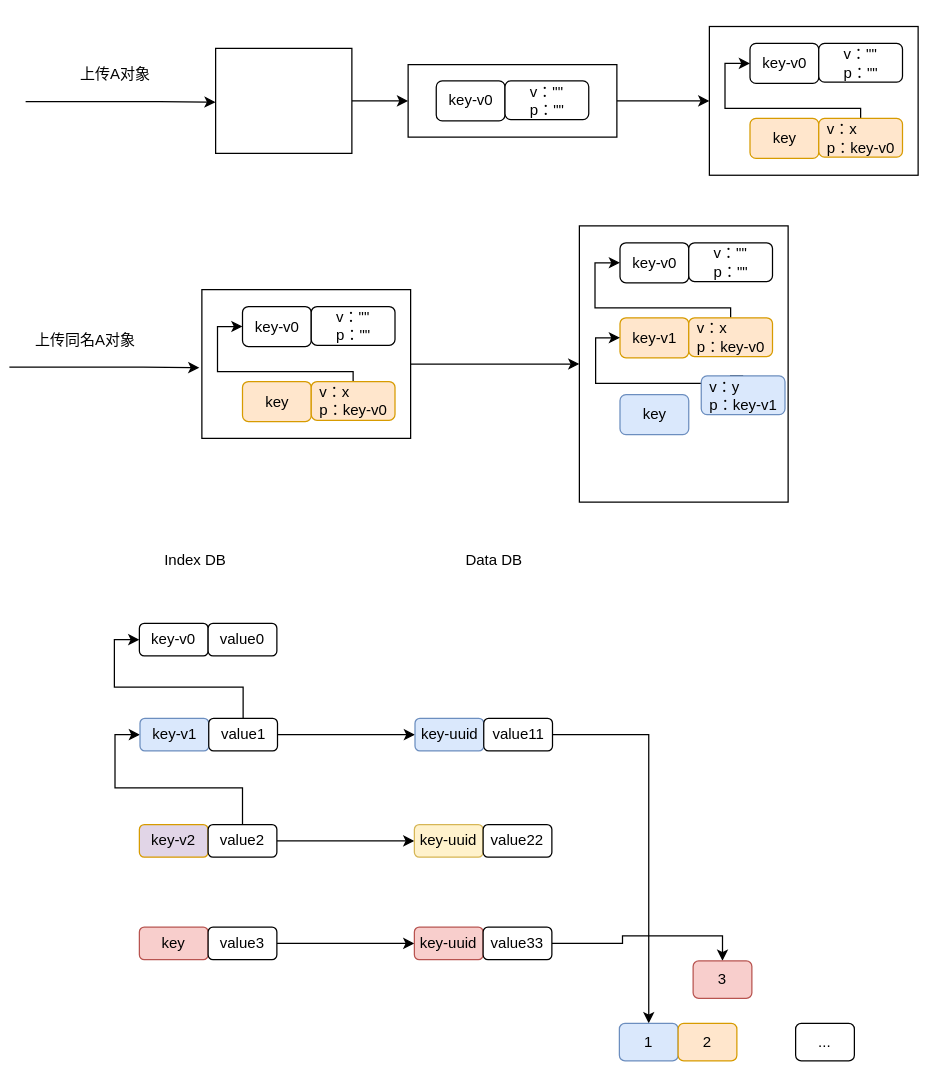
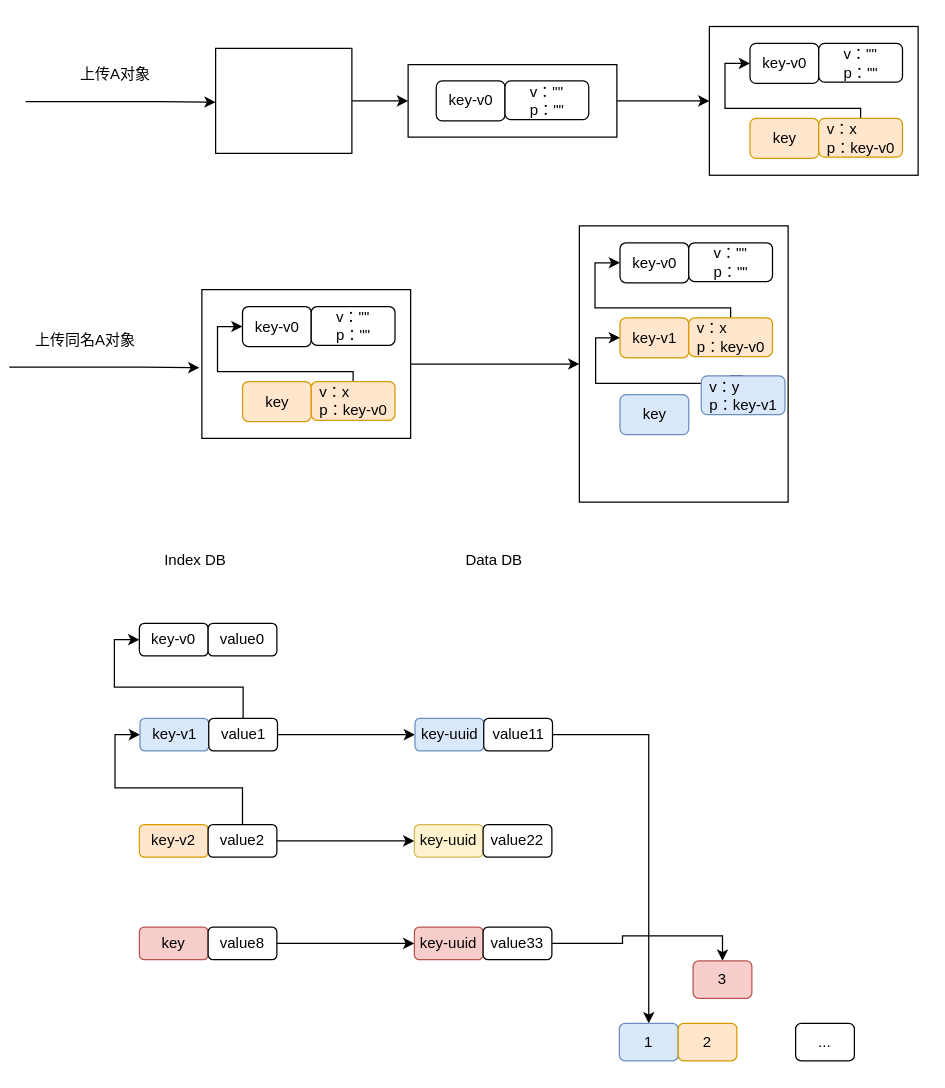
  <mxCell id="0" />
  <mxCell id="1" parent="0" />
  <mxCell id="2" value="" style="edgeStyle=orthogonalEdgeStyle;rounded=0;orthogonalLoop=1;jettySize=auto;html=1;fontColor=#000000;" parent="1" source="3" target="38" edge="1"><mxGeometry relative="1" as="geometry" /></mxCell>
  <mxCell id="3" value="" style="rounded=0;whiteSpace=wrap;html=1;fontColor=#000000;" parent="1" vertex="1"><mxGeometry x="165" y="38" width="109" height="84" as="geometry" /></mxCell>
  <mxCell id="4" value="&lt;font color=&quot;#000000&quot;&gt;key&lt;/font&gt;" style="rounded=1;whiteSpace=wrap;html=1;fillColor=#f8cecc;strokeColor=#b85450;" parent="1" vertex="1"><mxGeometry x="104" y="741" width="55" height="26" as="geometry" /></mxCell>
  <mxCell id="5" value="" style="edgeStyle=orthogonalEdgeStyle;rounded=0;orthogonalLoop=1;jettySize=auto;html=1;fontColor=#000000;" parent="1" source="6" target="15" edge="1"><mxGeometry relative="1" as="geometry" /></mxCell>
- <mxCell id="6" value="&lt;font color=&quot;#000000&quot;&gt;value3&lt;/font&gt;" style="rounded=1;whiteSpace=wrap;html=1;fontColor=#FF0000;" parent="1" vertex="1"><mxGeometry x="159" y="741" width="55" height="26" as="geometry" /></mxCell>
- <mxCell id="7" value="&lt;font color=&quot;#000000&quot;&gt;key-v2&lt;/font&gt;" style="rounded=1;whiteSpace=wrap;html=1;fillColor=#e1d5e7;strokeColor=#d79b00;" parent="1" vertex="1"><mxGeometry x="104" y="659" width="55" height="26" as="geometry" /></mxCell>
+ <mxCell id="6" value="&lt;font color=&quot;#000000&quot;&gt;value8&lt;/font&gt;" style="rounded=1;whiteSpace=wrap;html=1;fontColor=#FF0000;" parent="1" vertex="1"><mxGeometry x="159" y="741" width="55" height="26" as="geometry" /></mxCell>
+ <mxCell id="7" value="&lt;font color=&quot;#000000&quot;&gt;key-v2&lt;/font&gt;" style="rounded=1;whiteSpace=wrap;html=1;fillColor=#ffe6cc;strokeColor=#d79b00;" parent="1" vertex="1"><mxGeometry x="104" y="659" width="55" height="26" as="geometry" /></mxCell>
  <mxCell id="8" value="" style="edgeStyle=orthogonalEdgeStyle;rounded=0;orthogonalLoop=1;jettySize=auto;html=1;fontColor=#000000;" parent="1" source="10" target="18" edge="1"><mxGeometry relative="1" as="geometry" /></mxCell>
  <mxCell id="9" style="edgeStyle=orthogonalEdgeStyle;rounded=0;orthogonalLoop=1;jettySize=auto;html=1;exitX=0.5;exitY=0;exitDx=0;exitDy=0;entryX=0;entryY=0.5;entryDx=0;entryDy=0;fontColor=#000000;" parent="1" source="10" target="11" edge="1"><mxGeometry relative="1" as="geometry" /></mxCell>
  <mxCell id="10" value="&lt;font color=&quot;#000000&quot;&gt;value2&lt;/font&gt;" style="rounded=1;whiteSpace=wrap;html=1;fontColor=#FF0000;" parent="1" vertex="1"><mxGeometry x="159" y="659" width="55" height="26" as="geometry" /></mxCell>
  <mxCell id="11" value="&lt;font color=&quot;#000000&quot;&gt;key-v1&lt;/font&gt;" style="rounded=1;whiteSpace=wrap;html=1;fillColor=#dae8fc;strokeColor=#6c8ebf;" parent="1" vertex="1"><mxGeometry x="104.5" y="574" width="55" height="26" as="geometry" /></mxCell>
  <mxCell id="12" value="" style="edgeStyle=orthogonalEdgeStyle;rounded=0;orthogonalLoop=1;jettySize=auto;html=1;fontColor=#000000;" parent="1" source="14" target="20" edge="1"><mxGeometry relative="1" as="geometry" /></mxCell>
  <mxCell id="13" style="edgeStyle=orthogonalEdgeStyle;rounded=0;orthogonalLoop=1;jettySize=auto;html=1;exitX=0.5;exitY=0;exitDx=0;exitDy=0;entryX=0;entryY=0.5;entryDx=0;entryDy=0;fontColor=#000000;" parent="1" source="14" target="64" edge="1"><mxGeometry relative="1" as="geometry" /></mxCell>
  <mxCell id="14" value="&lt;font color=&quot;#000000&quot;&gt;value1&lt;/font&gt;" style="rounded=1;whiteSpace=wrap;html=1;fontColor=#FF0000;" parent="1" vertex="1"><mxGeometry x="159.5" y="574" width="55" height="26" as="geometry" /></mxCell>
  <mxCell id="15" value="&lt;font color=&quot;#000000&quot;&gt;key-uuid&lt;/font&gt;" style="rounded=1;whiteSpace=wrap;html=1;fillColor=#f8cecc;strokeColor=#b85450;" parent="1" vertex="1"><mxGeometry x="324" y="741" width="55" height="26" as="geometry" /></mxCell>
  <mxCell id="16" style="edgeStyle=orthogonalEdgeStyle;rounded=0;orthogonalLoop=1;jettySize=auto;html=1;exitX=1;exitY=0.5;exitDx=0;exitDy=0;fontColor=#000000;" parent="1" source="17" target="25" edge="1"><mxGeometry relative="1" as="geometry" /></mxCell>
  <mxCell id="17" value="&lt;font color=&quot;#000000&quot;&gt;value33&lt;/font&gt;" style="rounded=1;whiteSpace=wrap;html=1;fontColor=#FF0000;" parent="1" vertex="1"><mxGeometry x="379" y="741" width="55" height="26" as="geometry" /></mxCell>
  <mxCell id="18" value="&lt;font color=&quot;#000000&quot;&gt;key-uuid&lt;/font&gt;" style="rounded=1;whiteSpace=wrap;html=1;fillColor=#fff2cc;strokeColor=#d6b656;" parent="1" vertex="1"><mxGeometry x="324" y="659" width="55" height="26" as="geometry" /></mxCell>
  <mxCell id="19" value="&lt;font color=&quot;#000000&quot;&gt;value22&lt;/font&gt;" style="rounded=1;whiteSpace=wrap;html=1;fontColor=#FF0000;" parent="1" vertex="1"><mxGeometry x="379" y="659" width="55" height="26" as="geometry" /></mxCell>
  <mxCell id="20" value="&lt;font color=&quot;#000000&quot;&gt;key-uuid&lt;/font&gt;" style="rounded=1;whiteSpace=wrap;html=1;fillColor=#dae8fc;strokeColor=#6c8ebf;" parent="1" vertex="1"><mxGeometry x="324.5" y="574" width="55" height="26" as="geometry" /></mxCell>
  <mxCell id="21" style="edgeStyle=orthogonalEdgeStyle;rounded=0;orthogonalLoop=1;jettySize=auto;html=1;exitX=1;exitY=0.5;exitDx=0;exitDy=0;entryX=0.5;entryY=0;entryDx=0;entryDy=0;fontColor=#000000;" parent="1" source="22" target="23" edge="1"><mxGeometry relative="1" as="geometry" /></mxCell>
  <mxCell id="22" value="&lt;font color=&quot;#000000&quot;&gt;value11&lt;/font&gt;" style="rounded=1;whiteSpace=wrap;html=1;fontColor=#FF0000;" parent="1" vertex="1"><mxGeometry x="379.5" y="574" width="55" height="26" as="geometry" /></mxCell>
  <mxCell id="23" value="1" style="rounded=1;whiteSpace=wrap;html=1;fillColor=#dae8fc;strokeColor=#6c8ebf;" parent="1" vertex="1"><mxGeometry x="488" y="818" width="47" height="30" as="geometry" /></mxCell>
  <mxCell id="24" value="2" style="rounded=1;whiteSpace=wrap;html=1;fillColor=#ffe6cc;strokeColor=#d79b00;" parent="1" vertex="1"><mxGeometry x="535" y="818" width="47" height="30" as="geometry" /></mxCell>
  <mxCell id="25" value="3" style="rounded=1;whiteSpace=wrap;html=1;fillColor=#f8cecc;strokeColor=#b85450;" parent="1" vertex="1"><mxGeometry x="547" y="768" width="47" height="30" as="geometry" /></mxCell>
  <mxCell id="26" value="..." style="rounded=1;whiteSpace=wrap;html=1;fontColor=#000000;" parent="1" vertex="1"><mxGeometry x="629" y="818" width="47" height="30" as="geometry" /></mxCell>
  <mxCell id="27" value="Index DB" style="text;html=1;strokeColor=none;fillColor=none;align=center;verticalAlign=middle;whiteSpace=wrap;rounded=0;fontColor=#000000;" parent="1" vertex="1"><mxGeometry x="119" y="433" width="60" height="30" as="geometry" /></mxCell>
  <mxCell id="28" value="Data DB" style="text;html=1;strokeColor=none;fillColor=none;align=center;verticalAlign=middle;whiteSpace=wrap;rounded=0;fontColor=#000000;" parent="1" vertex="1"><mxGeometry x="358" y="433" width="60" height="30" as="geometry" /></mxCell>
  <mxCell id="29" value="" style="edgeStyle=orthogonalEdgeStyle;rounded=0;orthogonalLoop=1;jettySize=auto;html=1;fontColor=#000000;" parent="1" source="38" target="31" edge="1"><mxGeometry relative="1" as="geometry" /></mxCell>
  <mxCell id="30" value="" style="group" parent="1" vertex="1" connectable="0"><mxGeometry x="560" y="20.5" width="167" height="119" as="geometry" /></mxCell>
  <mxCell id="31" value="" style="rounded=0;whiteSpace=wrap;html=1;fontColor=#000000;" parent="30" vertex="1"><mxGeometry width="167" height="119" as="geometry" /></mxCell>
  <mxCell id="32" value="&lt;font color=&quot;#000000&quot;&gt;key-v0&lt;/font&gt;" style="rounded=1;whiteSpace=wrap;html=1;" parent="30" vertex="1"><mxGeometry x="32.5" y="13.5" width="55" height="32" as="geometry" /></mxCell>
  <mxCell id="33" value="&lt;div style=&quot;text-align: left;&quot;&gt;&lt;span style=&quot;color: rgb(0, 0, 0); background-color: initial;&quot;&gt;v：&quot;&quot;&lt;/span&gt;&lt;/div&gt;&lt;font color=&quot;#000000&quot;&gt;&lt;div style=&quot;text-align: left;&quot;&gt;&lt;span style=&quot;background-color: initial;&quot;&gt;p：&quot;&quot;&lt;/span&gt;&lt;/div&gt;&lt;/font&gt;" style="rounded=1;whiteSpace=wrap;html=1;fontColor=#FF0000;" parent="30" vertex="1"><mxGeometry x="87.5" y="13.5" width="67" height="31" as="geometry" /></mxCell>
  <mxCell id="34" value="&lt;font color=&quot;#000000&quot;&gt;key&lt;/font&gt;" style="rounded=1;whiteSpace=wrap;html=1;fillColor=#ffe6cc;strokeColor=#d79b00;" parent="30" vertex="1"><mxGeometry x="32.5" y="73.5" width="55" height="32" as="geometry" /></mxCell>
  <mxCell id="35" value="" style="edgeStyle=orthogonalEdgeStyle;rounded=0;orthogonalLoop=1;jettySize=auto;html=1;fontColor=#000000;entryX=0;entryY=0.5;entryDx=0;entryDy=0;" parent="30" source="36" target="32" edge="1"><mxGeometry relative="1" as="geometry"><Array as="points"><mxPoint x="121.5" y="65.5" /><mxPoint x="12.5" y="65.5" /><mxPoint x="12.5" y="29.5" /></Array></mxGeometry></mxCell>
  <mxCell id="36" value="&lt;div style=&quot;text-align: left;&quot;&gt;&lt;span style=&quot;color: rgb(0, 0, 0); background-color: initial;&quot;&gt;v：x&lt;/span&gt;&lt;/div&gt;&lt;font color=&quot;#000000&quot;&gt;&lt;div style=&quot;text-align: left;&quot;&gt;&lt;span style=&quot;background-color: initial;&quot;&gt;p：key-v0&lt;/span&gt;&lt;/div&gt;&lt;/font&gt;" style="rounded=1;whiteSpace=wrap;html=1;fillColor=#ffe6cc;strokeColor=#d79b00;" parent="30" vertex="1"><mxGeometry x="87.5" y="73.5" width="67" height="31" as="geometry" /></mxCell>
  <mxCell id="37" value="" style="group" parent="1" vertex="1" connectable="0"><mxGeometry x="319" y="51" width="167" height="58" as="geometry" /></mxCell>
  <mxCell id="38" value="" style="rounded=0;whiteSpace=wrap;html=1;fontColor=#000000;" parent="37" vertex="1"><mxGeometry width="167" height="58" as="geometry" /></mxCell>
  <mxCell id="39" value="&lt;font color=&quot;#000000&quot;&gt;key-v0&lt;/font&gt;" style="rounded=1;whiteSpace=wrap;html=1;" parent="37" vertex="1"><mxGeometry x="22.5" y="13" width="55" height="32" as="geometry" /></mxCell>
  <mxCell id="40" value="&lt;div style=&quot;text-align: left;&quot;&gt;&lt;span style=&quot;color: rgb(0, 0, 0); background-color: initial;&quot;&gt;v：&quot;&quot;&lt;/span&gt;&lt;/div&gt;&lt;font color=&quot;#000000&quot;&gt;&lt;div style=&quot;text-align: left;&quot;&gt;&lt;span style=&quot;background-color: initial;&quot;&gt;p：&quot;&quot;&lt;/span&gt;&lt;/div&gt;&lt;/font&gt;" style="rounded=1;whiteSpace=wrap;html=1;fontColor=#FF0000;" parent="37" vertex="1"><mxGeometry x="77.5" y="13" width="67" height="31" as="geometry" /></mxCell>
  <mxCell id="41" value="" style="group" parent="1" vertex="1" connectable="0"><mxGeometry x="55" y="44" width="65" height="37" as="geometry" /></mxCell>
  <mxCell id="42" value="" style="edgeStyle=orthogonalEdgeStyle;rounded=0;orthogonalLoop=1;jettySize=auto;html=1;fontColor=#000000;" parent="41" edge="1"><mxGeometry relative="1" as="geometry"><mxPoint x="-42" y="36.5" as="sourcePoint" /><mxPoint x="110" y="37" as="targetPoint" /><Array as="points"><mxPoint x="65" y="37" /><mxPoint x="65" y="37" /></Array></mxGeometry></mxCell>
  <mxCell id="43" value="上传A对象" style="text;html=1;strokeColor=none;fillColor=none;align=center;verticalAlign=middle;whiteSpace=wrap;rounded=0;fontColor=#000000;" parent="41" vertex="1"><mxGeometry width="60" height="30" as="geometry" /></mxCell>
  <mxCell id="44" value="" style="group" parent="1" vertex="1" connectable="0"><mxGeometry x="42" y="256.5" width="65" height="37" as="geometry" /></mxCell>
  <mxCell id="45" value="" style="edgeStyle=orthogonalEdgeStyle;rounded=0;orthogonalLoop=1;jettySize=auto;html=1;fontColor=#000000;" parent="44" edge="1"><mxGeometry relative="1" as="geometry"><mxPoint x="-42" y="36.5" as="sourcePoint" /><mxPoint x="110" y="37" as="targetPoint" /><Array as="points"><mxPoint x="65" y="37" /><mxPoint x="65" y="37" /></Array></mxGeometry></mxCell>
  <mxCell id="46" value="上传同名A对象" style="text;html=1;strokeColor=none;fillColor=none;align=center;verticalAlign=middle;whiteSpace=wrap;rounded=0;fontColor=#000000;" parent="44" vertex="1"><mxGeometry x="-22" width="82" height="30" as="geometry" /></mxCell>
  <mxCell id="47" value="" style="group" parent="1" vertex="1" connectable="0"><mxGeometry x="154" y="231" width="167" height="119" as="geometry" /></mxCell>
  <mxCell id="48" value="" style="rounded=0;whiteSpace=wrap;html=1;fontColor=#000000;" parent="47" vertex="1"><mxGeometry width="167" height="119" as="geometry" /></mxCell>
  <mxCell id="49" value="&lt;font color=&quot;#000000&quot;&gt;key-v0&lt;/font&gt;" style="rounded=1;whiteSpace=wrap;html=1;" parent="47" vertex="1"><mxGeometry x="32.5" y="13.5" width="55" height="32" as="geometry" /></mxCell>
  <mxCell id="50" value="&lt;div style=&quot;text-align: left;&quot;&gt;&lt;span style=&quot;color: rgb(0, 0, 0); background-color: initial;&quot;&gt;v：&quot;&quot;&lt;/span&gt;&lt;/div&gt;&lt;font color=&quot;#000000&quot;&gt;&lt;div style=&quot;text-align: left;&quot;&gt;&lt;span style=&quot;background-color: initial;&quot;&gt;p：&quot;&quot;&lt;/span&gt;&lt;/div&gt;&lt;/font&gt;" style="rounded=1;whiteSpace=wrap;html=1;fontColor=#FF0000;" parent="47" vertex="1"><mxGeometry x="87.5" y="13.5" width="67" height="31" as="geometry" /></mxCell>
  <mxCell id="51" value="&lt;font color=&quot;#000000&quot;&gt;key&lt;/font&gt;" style="rounded=1;whiteSpace=wrap;html=1;fillColor=#ffe6cc;strokeColor=#d79b00;" parent="47" vertex="1"><mxGeometry x="32.5" y="73.5" width="55" height="32" as="geometry" /></mxCell>
  <mxCell id="52" value="" style="edgeStyle=orthogonalEdgeStyle;rounded=0;orthogonalLoop=1;jettySize=auto;html=1;fontColor=#000000;entryX=0;entryY=0.5;entryDx=0;entryDy=0;" parent="47" source="53" target="49" edge="1"><mxGeometry relative="1" as="geometry"><Array as="points"><mxPoint x="121.5" y="65.5" /><mxPoint x="12.5" y="65.5" /><mxPoint x="12.5" y="29.5" /></Array></mxGeometry></mxCell>
  <mxCell id="53" value="&lt;div style=&quot;text-align: left;&quot;&gt;&lt;span style=&quot;color: rgb(0, 0, 0); background-color: initial;&quot;&gt;v：x&lt;/span&gt;&lt;/div&gt;&lt;font color=&quot;#000000&quot;&gt;&lt;div style=&quot;text-align: left;&quot;&gt;&lt;span style=&quot;background-color: initial;&quot;&gt;p：key-v0&lt;/span&gt;&lt;/div&gt;&lt;/font&gt;" style="rounded=1;whiteSpace=wrap;html=1;fillColor=#ffe6cc;strokeColor=#d79b00;" parent="47" vertex="1"><mxGeometry x="87.5" y="73.5" width="67" height="31" as="geometry" /></mxCell>
  <mxCell id="54" style="edgeStyle=orthogonalEdgeStyle;rounded=0;orthogonalLoop=1;jettySize=auto;html=1;exitX=1;exitY=0.5;exitDx=0;exitDy=0;entryX=0;entryY=0.5;entryDx=0;entryDy=0;fontColor=#000000;" parent="1" source="48" target="55" edge="1"><mxGeometry relative="1" as="geometry" /></mxCell>
  <mxCell id="55" value="" style="rounded=0;whiteSpace=wrap;html=1;fontColor=#000000;" parent="1" vertex="1"><mxGeometry x="456" y="180" width="167" height="221" as="geometry" /></mxCell>
  <mxCell id="56" value="&lt;font color=&quot;#000000&quot;&gt;key-v0&lt;/font&gt;" style="rounded=1;whiteSpace=wrap;html=1;" parent="1" vertex="1"><mxGeometry x="488.5" y="193.5" width="55" height="32" as="geometry" /></mxCell>
  <mxCell id="57" value="&lt;div style=&quot;text-align: left;&quot;&gt;&lt;span style=&quot;color: rgb(0, 0, 0); background-color: initial;&quot;&gt;v：&quot;&quot;&lt;/span&gt;&lt;/div&gt;&lt;font color=&quot;#000000&quot;&gt;&lt;div style=&quot;text-align: left;&quot;&gt;&lt;span style=&quot;background-color: initial;&quot;&gt;p：&quot;&quot;&lt;/span&gt;&lt;/div&gt;&lt;/font&gt;" style="rounded=1;whiteSpace=wrap;html=1;fontColor=#FF0000;" parent="1" vertex="1"><mxGeometry x="543.5" y="193.5" width="67" height="31" as="geometry" /></mxCell>
  <mxCell id="58" value="&lt;font color=&quot;#000000&quot;&gt;key-v1&lt;/font&gt;" style="rounded=1;whiteSpace=wrap;html=1;fillColor=#ffe6cc;strokeColor=#d79b00;" parent="1" vertex="1"><mxGeometry x="488.5" y="253.5" width="55" height="32" as="geometry" /></mxCell>
  <mxCell id="59" value="" style="edgeStyle=orthogonalEdgeStyle;rounded=0;orthogonalLoop=1;jettySize=auto;html=1;fontColor=#000000;entryX=0;entryY=0.5;entryDx=0;entryDy=0;" parent="1" source="60" target="56" edge="1"><mxGeometry relative="1" as="geometry"><Array as="points"><mxPoint x="577.5" y="245.5" /><mxPoint x="468.5" y="245.5" /><mxPoint x="468.5" y="209.5" /></Array></mxGeometry></mxCell>
  <mxCell id="60" value="&lt;div style=&quot;text-align: left;&quot;&gt;&lt;span style=&quot;color: rgb(0, 0, 0); background-color: initial;&quot;&gt;v：x&lt;/span&gt;&lt;/div&gt;&lt;font color=&quot;#000000&quot;&gt;&lt;div style=&quot;text-align: left;&quot;&gt;&lt;span style=&quot;background-color: initial;&quot;&gt;p：key-v0&lt;/span&gt;&lt;/div&gt;&lt;/font&gt;" style="rounded=1;whiteSpace=wrap;html=1;fillColor=#ffe6cc;strokeColor=#d79b00;" parent="1" vertex="1"><mxGeometry x="543.5" y="253.5" width="67" height="31" as="geometry" /></mxCell>
  <mxCell id="61" value="&lt;font color=&quot;#000000&quot;&gt;key&lt;/font&gt;" style="rounded=1;whiteSpace=wrap;html=1;fillColor=#dae8fc;strokeColor=#6c8ebf;" parent="1" vertex="1"><mxGeometry x="488.5" y="315" width="55" height="32" as="geometry" /></mxCell>
  <mxCell id="62" style="edgeStyle=orthogonalEdgeStyle;rounded=0;orthogonalLoop=1;jettySize=auto;html=1;exitX=0.5;exitY=0;exitDx=0;exitDy=0;entryX=0;entryY=0.5;entryDx=0;entryDy=0;fontColor=#000000;" parent="1" source="63" target="58" edge="1"><mxGeometry relative="1" as="geometry"><Array as="points"><mxPoint x="577" y="306" /><mxPoint x="469" y="306" /><mxPoint x="469" y="270" /></Array></mxGeometry></mxCell>
  <mxCell id="63" value="&lt;div style=&quot;text-align: left;&quot;&gt;&lt;span style=&quot;color: rgb(0, 0, 0); background-color: initial;&quot;&gt;v：y&lt;/span&gt;&lt;/div&gt;&lt;font color=&quot;#000000&quot;&gt;&lt;div style=&quot;text-align: left;&quot;&gt;&lt;span style=&quot;background-color: initial;&quot;&gt;p：key-v1&lt;/span&gt;&lt;/div&gt;&lt;/font&gt;" style="rounded=1;whiteSpace=wrap;html=1;fillColor=#dae8fc;strokeColor=#6c8ebf;" parent="1" vertex="1"><mxGeometry x="553.5" y="300" width="67" height="31" as="geometry" /></mxCell>
  <mxCell id="64" value="&lt;font color=&quot;#000000&quot;&gt;key-v0&lt;/font&gt;" style="rounded=1;whiteSpace=wrap;html=1;" parent="1" vertex="1"><mxGeometry x="104" y="498" width="55" height="26" as="geometry" /></mxCell>
  <mxCell id="65" value="&lt;font color=&quot;#000000&quot;&gt;value0&lt;/font&gt;" style="rounded=1;whiteSpace=wrap;html=1;fontColor=#FF0000;" parent="1" vertex="1"><mxGeometry x="159" y="498" width="55" height="26" as="geometry" /></mxCell>
